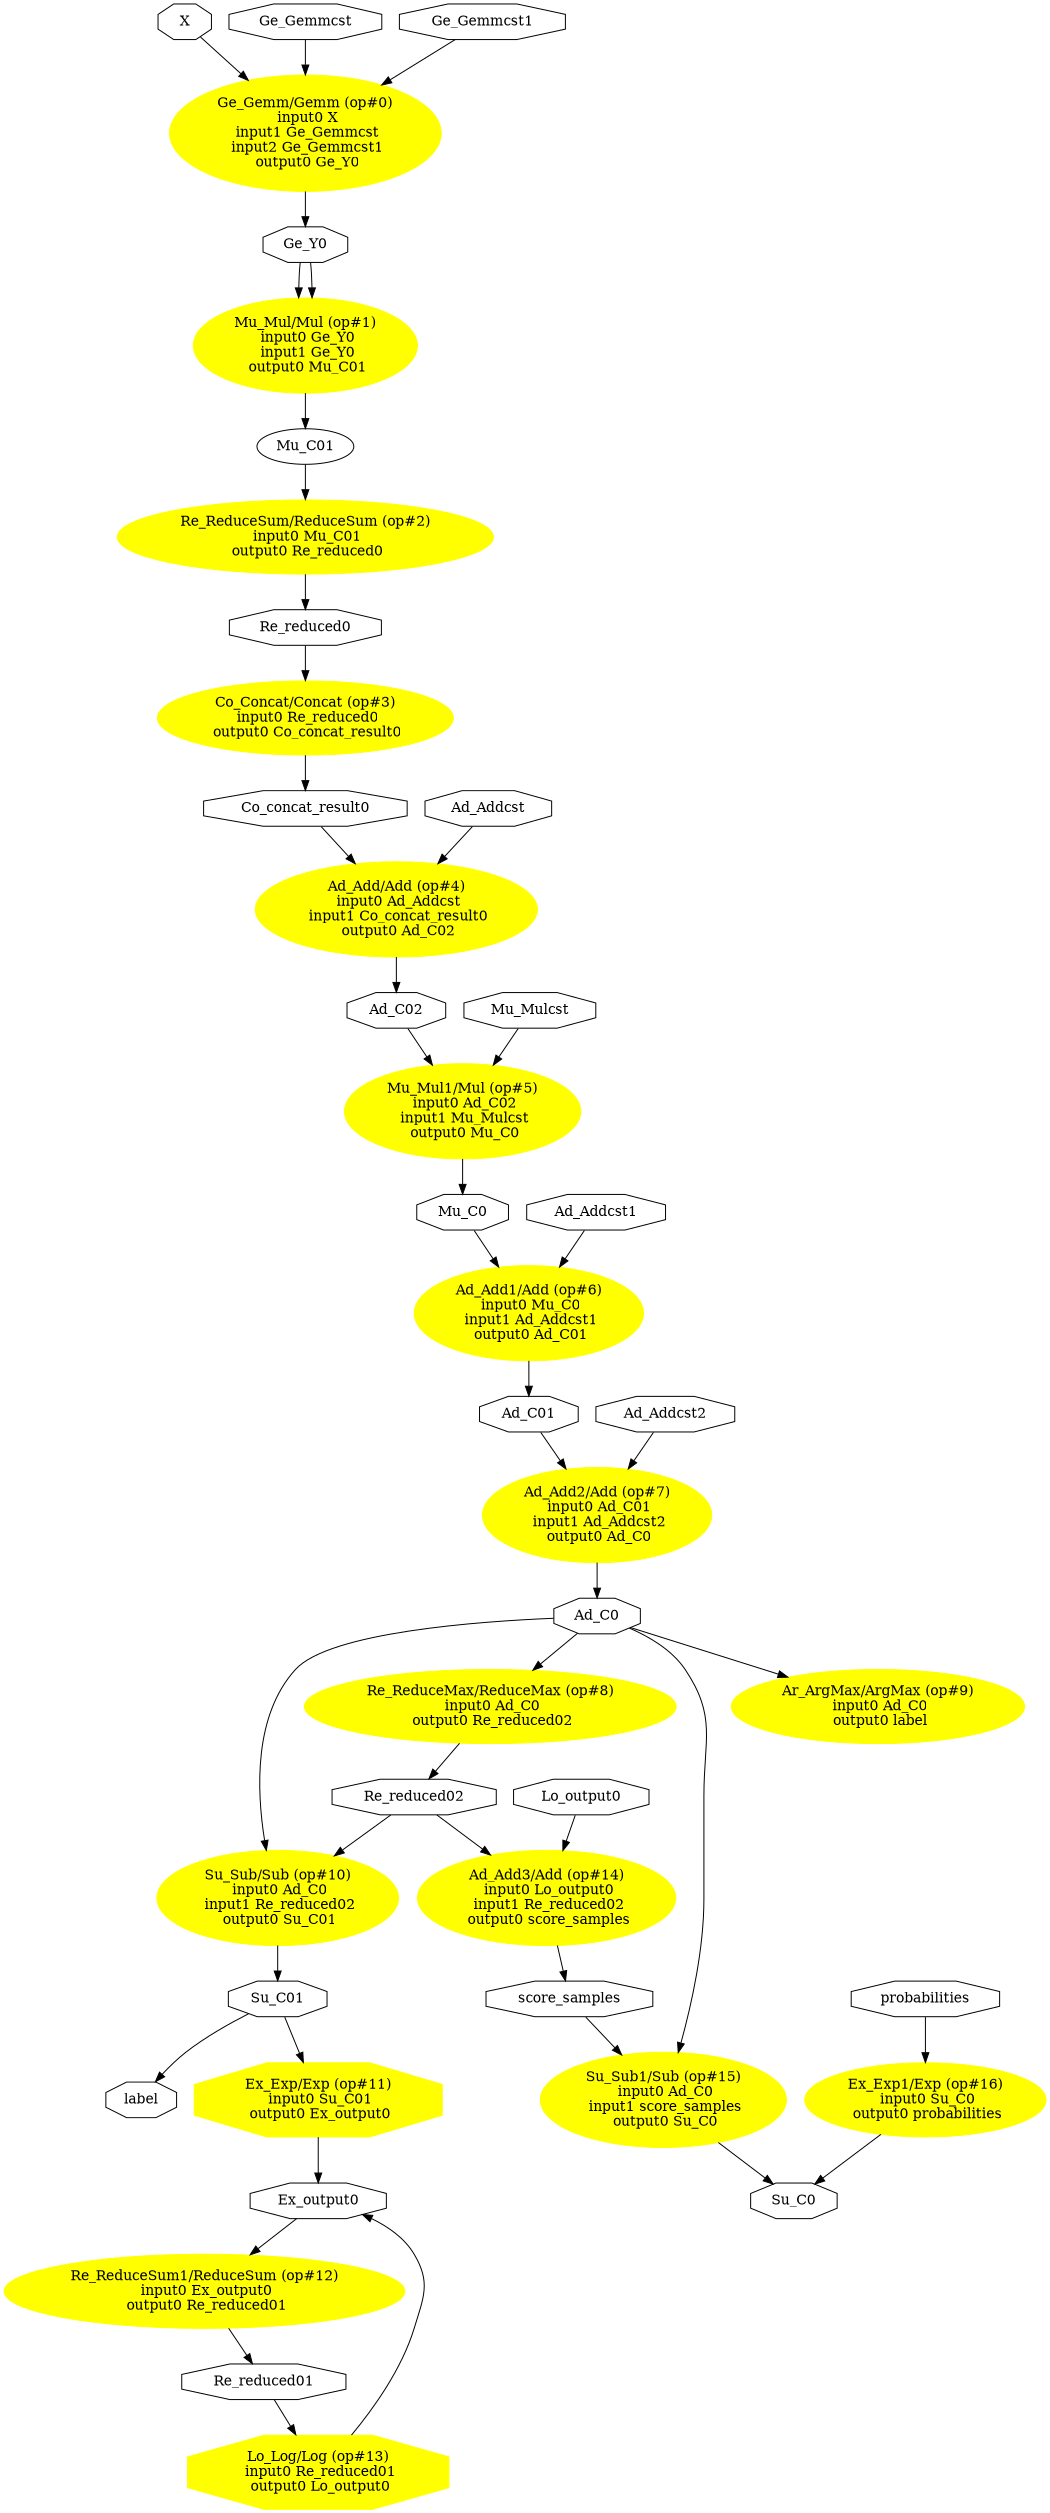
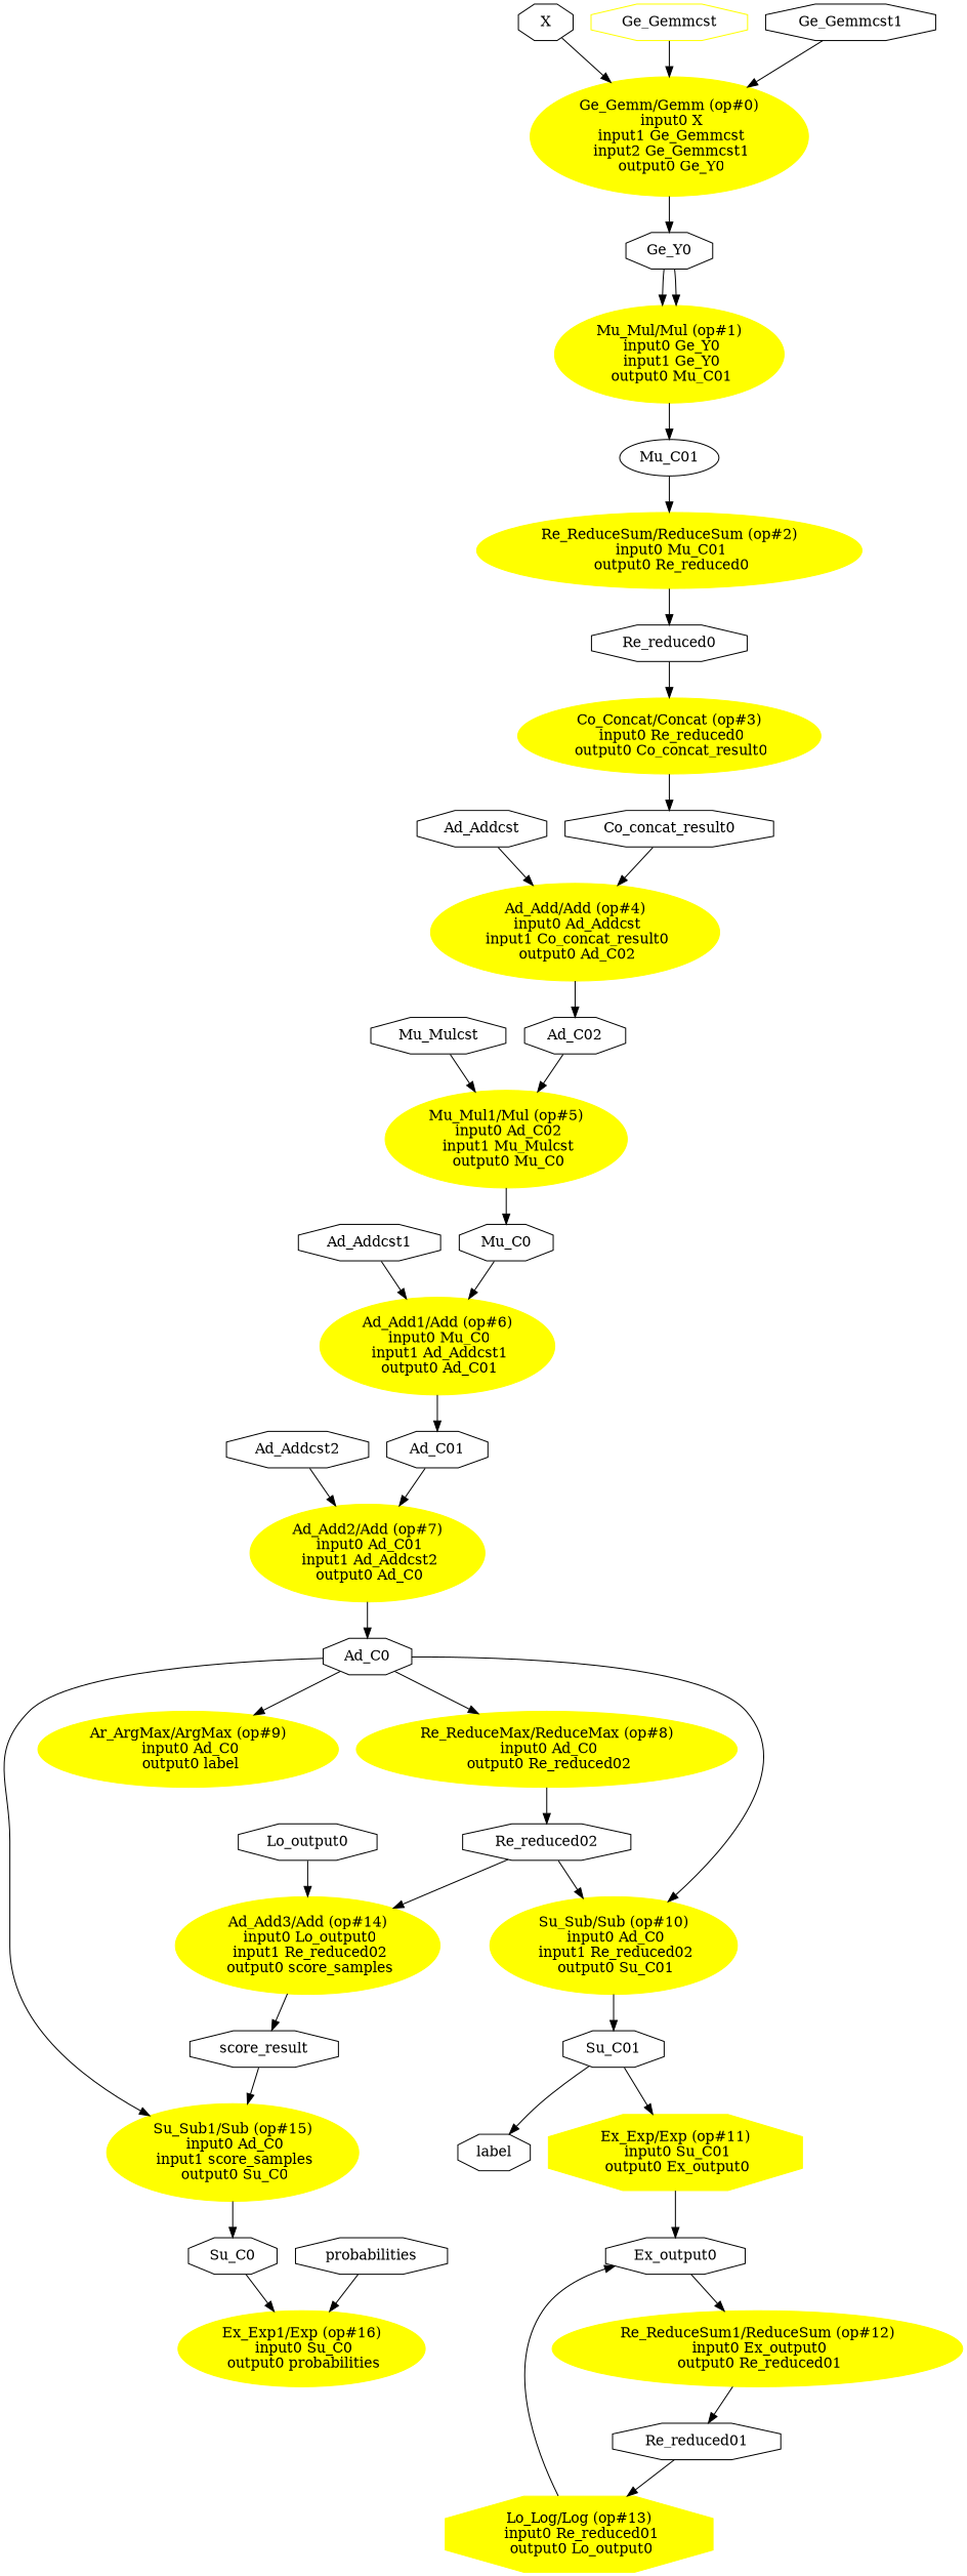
  digraph {
    rankdir=TB
    node [shape=octagon]
    "Ge_Gemm/Gemm (op#0)\n input0 X\n input1 Ge_Gemmcst\n input2 Ge_Gemmcst1\n output0 Ge_Y0" [color=yellow fillcolor=yellow height=1.6303 style=filled width=3.1623 shape=""]
    n2 [height=0.5 label=Ge_Y0 width=1.1139]
    "Mu_Mul/Mul (op#1)\n input0 Ge_Y0\n input1 Ge_Y0\n output0 Mu_C01" [color=yellow fillcolor=yellow height=1.3356 style=filled width=2.5927 shape=""]
    n4 [height=0.5 label=Mu_C01 shape=ellipse width=1.2897]
    n5 [height=0.5 label=X width=0.75]
-   n6 [height=0.5 label=Ge_Gemmcst width=1.8564]
+   n6 [height=0.5 label=Ge_Gemmcst width=1.8564 color=yellow]
    n7 [height=0.5 label=Ge_Gemmcst1 width=1.9737]
    "Re_ReduceSum/ReduceSum (op#2)\n input0 Mu_C01\n output0 Re_reduced0" [color=yellow fillcolor=yellow height=1.041 style=filled width=4.3605 shape=""]
    n9 [height=0.5 label=Re_reduced0 width=1.7978]
    "Co_Concat/Concat (op#3)\n input0 Re_reduced0\n output0 Co_concat_result0" [color=yellow fillcolor=yellow height=1.041 style=filled width=3.398 shape=""]
    n11 [height=0.5 label=Co_concat_result0 width=2.4036]
    "Ad_Add/Add (op#4)\n input0 Ad_Addcst\n input1 Co_concat_result0\n output0 Ad_C02" [color=yellow fillcolor=yellow height=1.3356 style=filled width=3.2409 shape=""]
    n13 [height=0.5 label=Ad_C02 width=1.2702]
    "Mu_Mul1/Mul (op#5)\n input0 Ad_C02\n input1 Mu_Mulcst\n output0 Mu_C0" [color=yellow fillcolor=yellow height=1.3356 style=filled width=2.7302 shape=""]
    n15 [height=0.5 label=Mu_C0 width=1.1529]
    n16 [height=0.5 label=Ad_Addcst width=1.6219]
    "Ad_Add1/Add (op#6)\n input0 Mu_C0\n input1 Ad_Addcst1\n output0 Ad_C01" [color=yellow fillcolor=yellow height=1.3356 style=filled width=2.8088 shape=""]
    n18 [height=0.5 label=Ad_C01 width=1.2702]
    n19 [height=0.5 label=Mu_Mulcst width=1.5829]
    "Ad_Add2/Add (op#7)\n input0 Ad_C01\n input1 Ad_Addcst2\n output0 Ad_C0" [color=yellow fillcolor=yellow height=1.3356 style=filled width=2.8088 shape=""]
    n21 [height=0.5 label=Ad_C0 width=1.1334]
    n22 [height=0.5 label=Ad_Addcst1 width=1.7392]
    "Re_ReduceMax/ReduceMax (op#8)\n input0 Ad_C0\n output0 Re_reduced02" [color=yellow fillcolor=yellow height=1.041 style=filled width=4.3408 shape=""]
    "Ar_ArgMax/ArgMax (op#9)\n input0 Ad_C0\n output0 label" [color=yellow fillcolor=yellow height=1.041 style=filled width=3.457 shape=""]
    "Su_Sub/Sub (op#10)\n input0 Ad_C0\n input1 Re_reduced02\n output0 Su_C01" [color=yellow fillcolor=yellow height=1.3356 style=filled width=2.7499 shape=""]
    "Su_Sub1/Sub (op#15)\n input0 Ad_C0\n input1 score_samples\n output0 Su_C0" [color=yellow fillcolor=yellow height=1.3356 style=filled width=2.8088 shape=""]
    n27 [height=0.5 label=Re_reduced02 width=1.9151]
    n28 [height=0.5 label=Su_C01 width=1.2116]
    n29 [height=0.5 label=Su_C0 width=1.0943]
    n30 [height=0.5 label=Ad_Addcst2 width=1.7392]
    "Ad_Add3/Add (op#14)\n input0 Lo_output0\n input1 Re_reduced02\n output0 score_samples" [color=yellow fillcolor=yellow height=1.3356 style=filled width=2.9463 shape=""]
    n32 [height=0.5 label=label width=0.82074]
    "Ex_Exp/Exp (op#11)\n input0 Su_C01\n output0 Ex_output0" [color=yellow fillcolor=yellow height=1.041 style=filled width=2.6909]
    "Ex_Exp1/Exp (op#16)\n input0 Su_C0\n output0 probabilities" [color=yellow fillcolor=yellow height=1.041 style=filled width=2.8088 shape=""]
-   n35 [height=0.5 label=score_samples width=1.9541]
+   n35 [height=0.5 label=score_result width=1.9541]
    n36 [height=0.5 label=Ex_output0 width=1.6024]
    "Re_ReduceSum1/ReduceSum (op#12)\n input0 Ex_output0\n output0 Re_reduced01" [color=yellow fillcolor=yellow height=1.041 style=filled width=4.6355 shape=""]
    n38 [height=0.5 label=Re_reduced01 width=1.9151]
    "Lo_Log/Log (op#13)\n input0 Re_reduced01\n output0 Lo_output0" [color=yellow fillcolor=yellow height=1.041 style=filled width=2.7499]
    n40 [height=0.5 label=Lo_output0 width=1.6219]
    n41 [height=0.5 label=probabilities width=1.661]
    "Ge_Gemm/Gemm (op#0)\n input0 X\n input1 Ge_Gemmcst\n input2 Ge_Gemmcst1\n output0 Ge_Y0" -> n2
    n2 -> "Mu_Mul/Mul (op#1)\n input0 Ge_Y0\n input1 Ge_Y0\n output0 Mu_C01"
    n2 -> "Mu_Mul/Mul (op#1)\n input0 Ge_Y0\n input1 Ge_Y0\n output0 Mu_C01"
    "Mu_Mul/Mul (op#1)\n input0 Ge_Y0\n input1 Ge_Y0\n output0 Mu_C01" -> n4
    n4 -> "Re_ReduceSum/ReduceSum (op#2)\n input0 Mu_C01\n output0 Re_reduced0"
    n5 -> "Ge_Gemm/Gemm (op#0)\n input0 X\n input1 Ge_Gemmcst\n input2 Ge_Gemmcst1\n output0 Ge_Y0"
    n6 -> "Ge_Gemm/Gemm (op#0)\n input0 X\n input1 Ge_Gemmcst\n input2 Ge_Gemmcst1\n output0 Ge_Y0"
    n7 -> "Ge_Gemm/Gemm (op#0)\n input0 X\n input1 Ge_Gemmcst\n input2 Ge_Gemmcst1\n output0 Ge_Y0"
    "Re_ReduceSum/ReduceSum (op#2)\n input0 Mu_C01\n output0 Re_reduced0" -> n9
    n9 -> "Co_Concat/Concat (op#3)\n input0 Re_reduced0\n output0 Co_concat_result0"
    "Co_Concat/Concat (op#3)\n input0 Re_reduced0\n output0 Co_concat_result0" -> n11
    n11 -> "Ad_Add/Add (op#4)\n input0 Ad_Addcst\n input1 Co_concat_result0\n output0 Ad_C02"
    "Ad_Add/Add (op#4)\n input0 Ad_Addcst\n input1 Co_concat_result0\n output0 Ad_C02" -> n13
    n13 -> "Mu_Mul1/Mul (op#5)\n input0 Ad_C02\n input1 Mu_Mulcst\n output0 Mu_C0"
    "Mu_Mul1/Mul (op#5)\n input0 Ad_C02\n input1 Mu_Mulcst\n output0 Mu_C0" -> n15
    n15 -> "Ad_Add1/Add (op#6)\n input0 Mu_C0\n input1 Ad_Addcst1\n output0 Ad_C01"
    n16 -> "Ad_Add/Add (op#4)\n input0 Ad_Addcst\n input1 Co_concat_result0\n output0 Ad_C02"
    "Ad_Add1/Add (op#6)\n input0 Mu_C0\n input1 Ad_Addcst1\n output0 Ad_C01" -> n18
    n18 -> "Ad_Add2/Add (op#7)\n input0 Ad_C01\n input1 Ad_Addcst2\n output0 Ad_C0"
    n19 -> "Mu_Mul1/Mul (op#5)\n input0 Ad_C02\n input1 Mu_Mulcst\n output0 Mu_C0"
    "Ad_Add2/Add (op#7)\n input0 Ad_C01\n input1 Ad_Addcst2\n output0 Ad_C0" -> n21
    n21 -> "Re_ReduceMax/ReduceMax (op#8)\n input0 Ad_C0\n output0 Re_reduced02"
    n21 -> "Ar_ArgMax/ArgMax (op#9)\n input0 Ad_C0\n output0 label"
    n21 -> "Su_Sub/Sub (op#10)\n input0 Ad_C0\n input1 Re_reduced02\n output0 Su_C01"
    n21 -> "Su_Sub1/Sub (op#15)\n input0 Ad_C0\n input1 score_samples\n output0 Su_C0"
    n22 -> "Ad_Add1/Add (op#6)\n input0 Mu_C0\n input1 Ad_Addcst1\n output0 Ad_C01"
    "Re_ReduceMax/ReduceMax (op#8)\n input0 Ad_C0\n output0 Re_reduced02" -> n27
    "Su_Sub/Sub (op#10)\n input0 Ad_C0\n input1 Re_reduced02\n output0 Su_C01" -> n28
    "Su_Sub1/Sub (op#15)\n input0 Ad_C0\n input1 score_samples\n output0 Su_C0" -> n29
    n27 -> "Su_Sub/Sub (op#10)\n input0 Ad_C0\n input1 Re_reduced02\n output0 Su_C01"
    n27 -> "Ad_Add3/Add (op#14)\n input0 Lo_output0\n input1 Re_reduced02\n output0 score_samples"
    n28 -> n32
    n28 -> "Ex_Exp/Exp (op#11)\n input0 Su_C01\n output0 Ex_output0"
-   "Ex_Exp1/Exp (op#16)\n input0 Su_C0\n output0 probabilities" -> n29
+   n29 -> "Ex_Exp1/Exp (op#16)\n input0 Su_C0\n output0 probabilities"
    n30 -> "Ad_Add2/Add (op#7)\n input0 Ad_C01\n input1 Ad_Addcst2\n output0 Ad_C0"
    "Ad_Add3/Add (op#14)\n input0 Lo_output0\n input1 Re_reduced02\n output0 score_samples" -> n35
    "Ex_Exp/Exp (op#11)\n input0 Su_C01\n output0 Ex_output0" -> n36
    n35 -> "Su_Sub1/Sub (op#15)\n input0 Ad_C0\n input1 score_samples\n output0 Su_C0"
    n36 -> "Re_ReduceSum1/ReduceSum (op#12)\n input0 Ex_output0\n output0 Re_reduced01"
    "Re_ReduceSum1/ReduceSum (op#12)\n input0 Ex_output0\n output0 Re_reduced01" -> n38
    n38 -> "Lo_Log/Log (op#13)\n input0 Re_reduced01\n output0 Lo_output0"
    "Lo_Log/Log (op#13)\n input0 Re_reduced01\n output0 Lo_output0" -> n36
    n40 -> "Ad_Add3/Add (op#14)\n input0 Lo_output0\n input1 Re_reduced02\n output0 score_samples"
    n41 -> "Ex_Exp1/Exp (op#16)\n input0 Su_C0\n output0 probabilities"
  }
